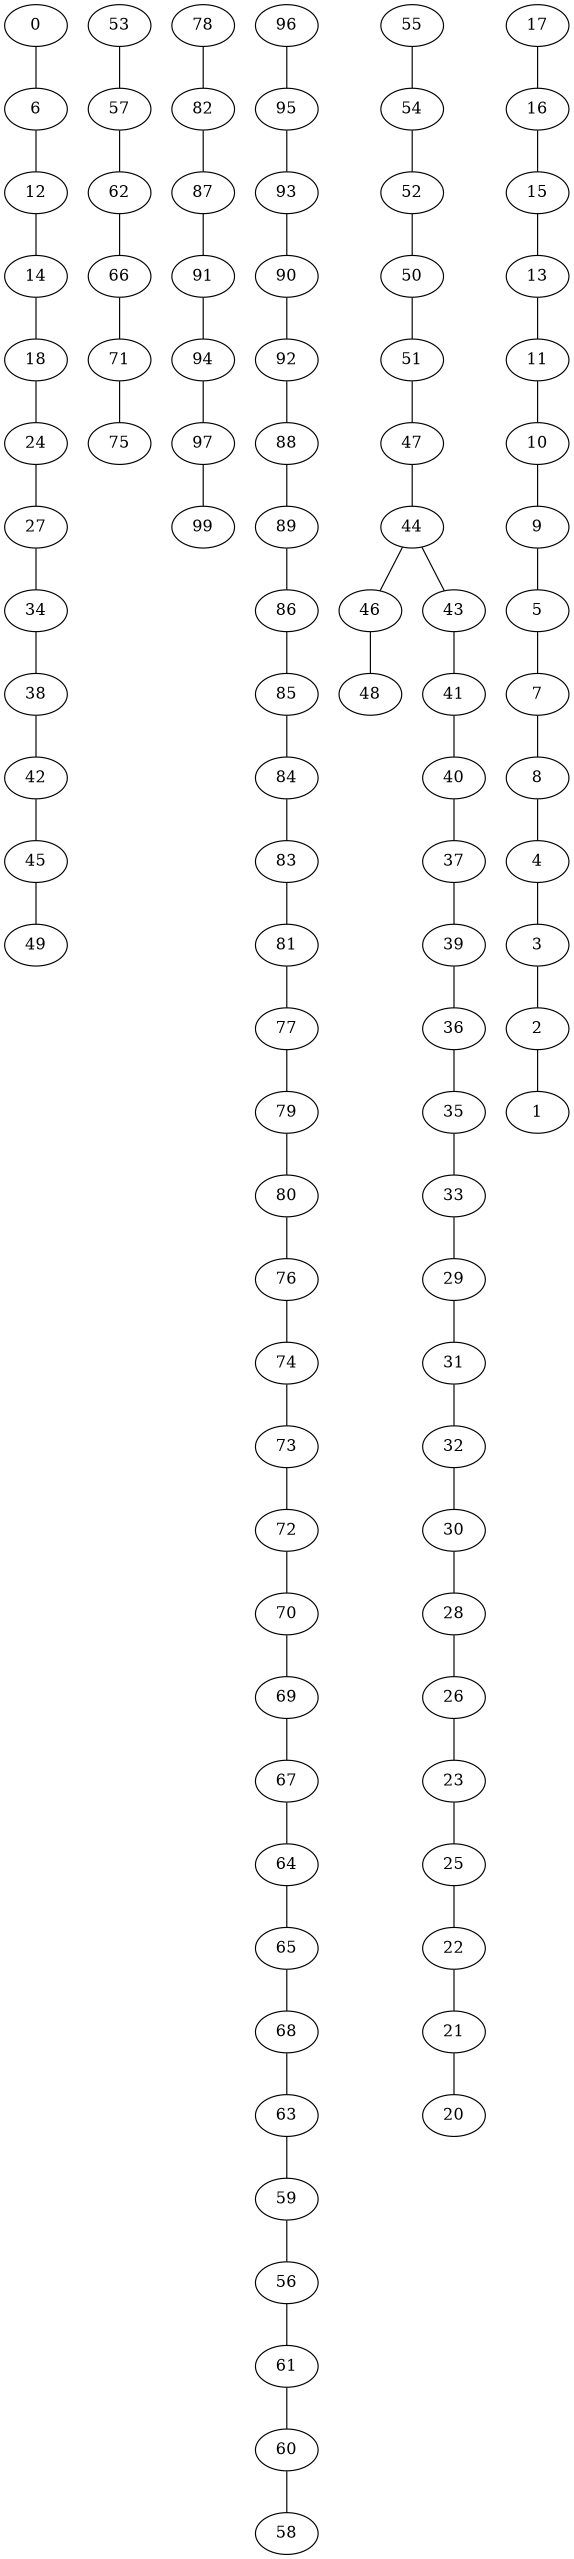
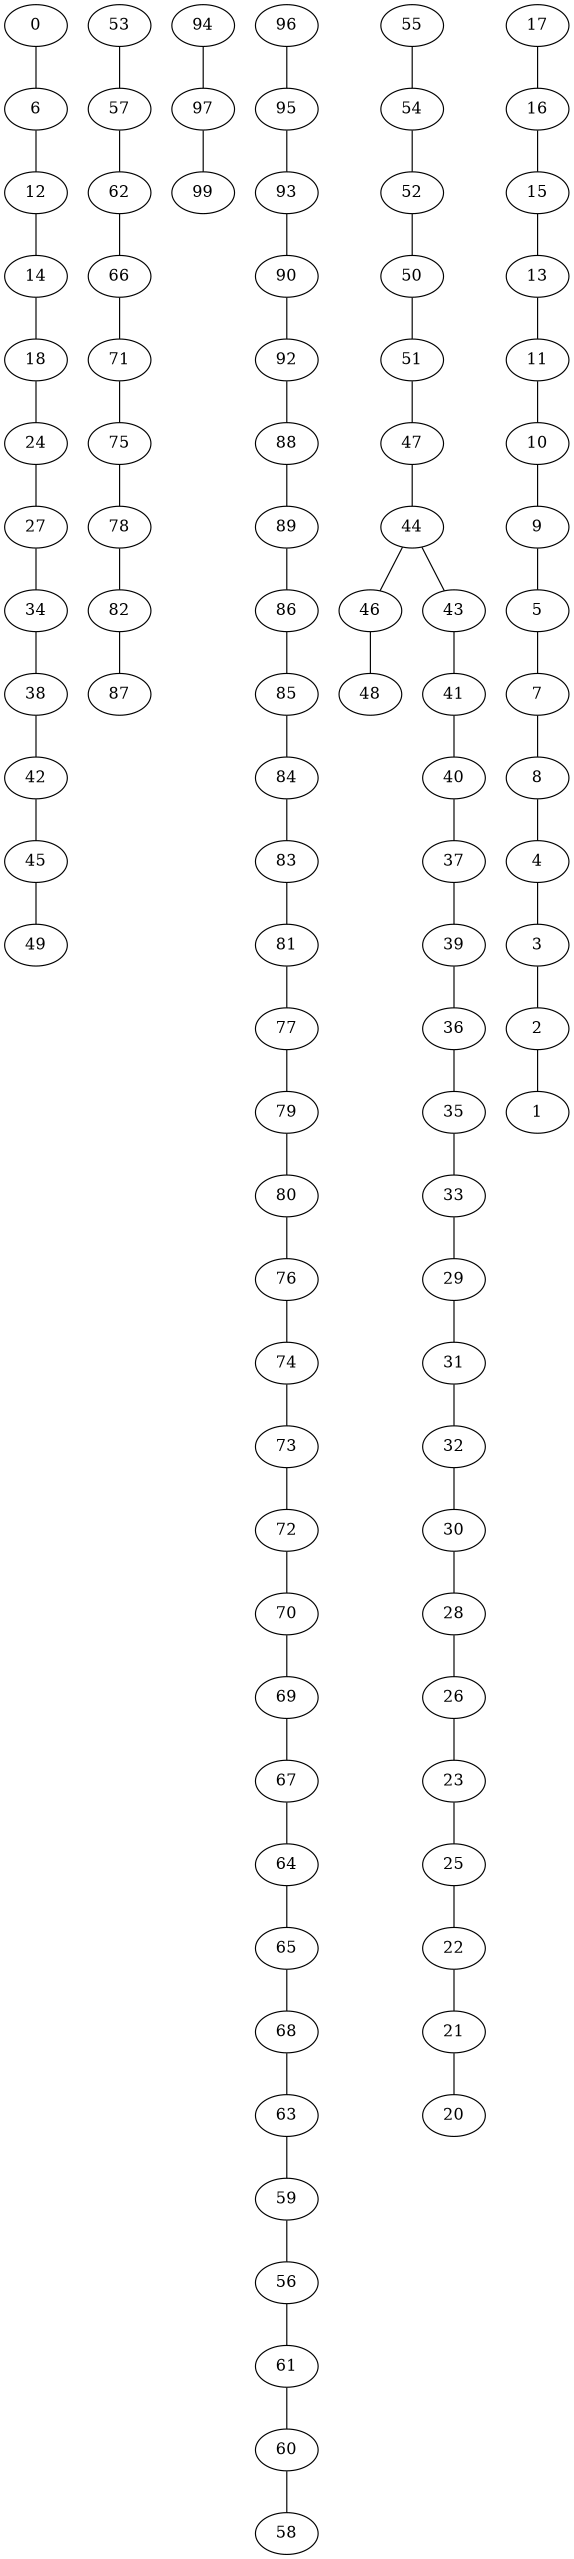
  graph {
    0
    6
    12
    14
    18
    24
    27
    34
    38
    42
    45
    49
    53
    57
    62
    66
    71
    75
    78
    82
    87
-   91
    94
    97
    99
    96
    95
    93
    90
    92
    88
    89
    86
    85
    84
    83
    81
    77
    79
    80
    76
    74
    73
    72
    70
    69
    67
    64
    65
    68
    63
    59
    56
    61
    60
    58
    55
    54
    52
    50
    51
    47
    44
    46
    43
    48
    41
    40
    37
    39
    36
    35
    33
    29
    31
    32
    30
    28
    26
    23
    25
    22
    21
    20
    17
    16
    15
    13
    11
    10
    9
    5
    7
    8
    4
    3
    2
    1
    0 -- 6
    6 -- 12
    12 -- 14
    14 -- 18
    18 -- 24
    24 -- 27
    27 -- 34
    34 -- 38
    38 -- 42
    42 -- 45
    45 -- 49
    53 -- 57
    57 -- 62
    62 -- 66
    66 -- 71
    71 -- 75
+   75 -- 78
    78 -- 82
    82 -- 87
-   87 -- 91
-   91 -- 94
    94 -- 97
    97 -- 99
    96 -- 95
    95 -- 93
    93 -- 90
    90 -- 92
    92 -- 88
    88 -- 89
    89 -- 86
    86 -- 85
    85 -- 84
    84 -- 83
    83 -- 81
    81 -- 77
    77 -- 79
    79 -- 80
    80 -- 76
    76 -- 74
    74 -- 73
    73 -- 72
    72 -- 70
    70 -- 69
    69 -- 67
    67 -- 64
    64 -- 65
    65 -- 68
    68 -- 63
    63 -- 59
    59 -- 56
    56 -- 61
    61 -- 60
    60 -- 58
    55 -- 54
    54 -- 52
    52 -- 50
    50 -- 51
    51 -- 47
    47 -- 44
    44 -- 46
    44 -- 43
    46 -- 48
    43 -- 41
    41 -- 40
    40 -- 37
    37 -- 39
    39 -- 36
    36 -- 35
    35 -- 33
    33 -- 29
    29 -- 31
    31 -- 32
    32 -- 30
    30 -- 28
    28 -- 26
    26 -- 23
    23 -- 25
    25 -- 22
    22 -- 21
    21 -- 20
    17 -- 16
    16 -- 15
    15 -- 13
    13 -- 11
    11 -- 10
    10 -- 9
    9 -- 5
    5 -- 7
    7 -- 8
    8 -- 4
    4 -- 3
    3 -- 2
    2 -- 1
  }
